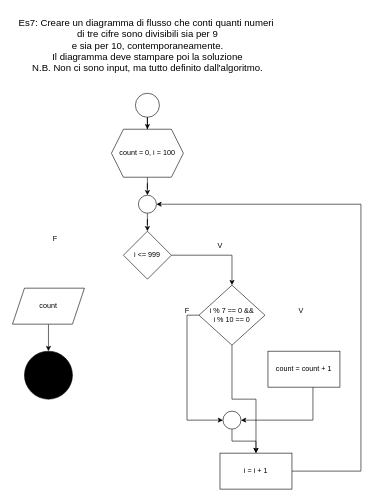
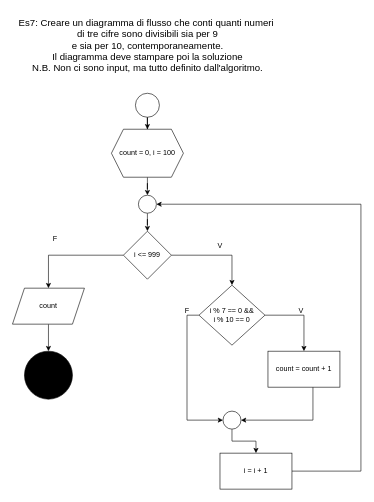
  <mxCell id="0" />
  <mxCell id="1" parent="0" />
  <mxCell id="2" value="&lt;font&gt;Es7: Creare un diagramma di flusso che conti quanti numeri&amp;nbsp;&lt;/font&gt;&lt;div&gt;&lt;font&gt;di tre cifre sono divisibili sia per 9&lt;br&gt;&lt;/font&gt;&lt;div&gt;&lt;font&gt;e sia per 10, contemporaneamente.&lt;/font&gt;&lt;/div&gt;&lt;/div&gt;&lt;div&gt;Il diagramma deve stampare poi la soluzione&lt;/div&gt;&lt;div&gt;N.B. Non ci sono input, ma tutto definito dall'algoritmo.&lt;/div&gt;" style="text;html=1;align=center;verticalAlign=middle;resizable=0;points=[];autosize=1;strokeColor=none;fillColor=none;fontSize=16;" vertex="1" parent="1"><mxGeometry x="20" y="20" width="450" height="110" as="geometry" /></mxCell>
  <mxCell id="3" value="" style="edgeStyle=orthogonalEdgeStyle;rounded=0;orthogonalLoop=1;jettySize=auto;html=1;" edge="1" parent="1" source="4" target="6"><mxGeometry relative="1" as="geometry" /></mxCell>
  <mxCell id="4" value="" style="ellipse;whiteSpace=wrap;html=1;aspect=fixed;" vertex="1" parent="1"><mxGeometry x="225" y="155" width="40" height="40" as="geometry" /></mxCell>
  <mxCell id="5" value="" style="edgeStyle=orthogonalEdgeStyle;rounded=0;orthogonalLoop=1;jettySize=auto;html=1;" edge="1" parent="1" source="6" target="8"><mxGeometry relative="1" as="geometry" /></mxCell>
  <mxCell id="6" value="count = 0, i = 100" style="shape=hexagon;perimeter=hexagonPerimeter2;whiteSpace=wrap;html=1;fixedSize=1;" vertex="1" parent="1"><mxGeometry x="185" y="215" width="120" height="80" as="geometry" /></mxCell>
  <mxCell id="7" value="" style="edgeStyle=orthogonalEdgeStyle;rounded=0;orthogonalLoop=1;jettySize=auto;html=1;" edge="1" parent="1" source="8" target="11"><mxGeometry relative="1" as="geometry" /></mxCell>
  <mxCell id="8" value="" style="ellipse;whiteSpace=wrap;html=1;aspect=fixed;" vertex="1" parent="1"><mxGeometry x="230" y="325" width="30" height="30" as="geometry" /></mxCell>
  <mxCell id="9" value="" style="edgeStyle=orthogonalEdgeStyle;rounded=0;orthogonalLoop=1;jettySize=auto;html=1;" edge="1" parent="1" source="11" target="14"><mxGeometry relative="1" as="geometry" /></mxCell>
+ <mxCell id="10" value="" style="edgeStyle=orthogonalEdgeStyle;rounded=0;orthogonalLoop=1;jettySize=auto;html=1;" edge="1" parent="1" source="11" target="23"><mxGeometry relative="1" as="geometry" /></mxCell>
  <mxCell id="11" value="i &amp;lt;= 999" style="rhombus;whiteSpace=wrap;html=1;" vertex="1" parent="1"><mxGeometry x="205" y="385" width="80" height="80" as="geometry" /></mxCell>
- <mxCell id="12" value="" style="edgeStyle=orthogonalEdgeStyle;rounded=0;orthogonalLoop=1;jettySize=auto;html=1;" edge="1" parent="1" source="14" target="27"><mxGeometry relative="1" as="geometry" /></mxCell>
+ <mxCell id="12" value="" style="edgeStyle=orthogonalEdgeStyle;rounded=0;orthogonalLoop=1;jettySize=auto;html=1;" edge="1" parent="1" source="14" target="17"><mxGeometry relative="1" as="geometry" /></mxCell>
  <mxCell id="13" style="edgeStyle=orthogonalEdgeStyle;rounded=0;orthogonalLoop=1;jettySize=auto;html=1;entryX=0;entryY=0.5;entryDx=0;entryDy=0;" edge="1" parent="1" source="14" target="19"><mxGeometry relative="1" as="geometry"><Array as="points"><mxPoint x="311" y="525" /><mxPoint x="311" y="700" /></Array></mxGeometry></mxCell>
  <mxCell id="14" value="i % 7 == 0 &amp;amp;&amp;amp;&lt;div&gt;i % 10 == 0&lt;/div&gt;" style="rhombus;whiteSpace=wrap;html=1;" vertex="1" parent="1"><mxGeometry x="331" y="475" width="110" height="100" as="geometry" /></mxCell>
  <mxCell id="15" value="V" style="text;html=1;align=center;verticalAlign=middle;resizable=0;points=[];autosize=1;strokeColor=none;fillColor=none;" vertex="1" parent="1"><mxGeometry x="351" y="395" width="30" height="30" as="geometry" /></mxCell>
  <mxCell id="16" style="edgeStyle=orthogonalEdgeStyle;rounded=0;orthogonalLoop=1;jettySize=auto;html=1;entryX=1;entryY=0.5;entryDx=0;entryDy=0;" edge="1" parent="1" source="17" target="19"><mxGeometry relative="1" as="geometry"><Array as="points"><mxPoint x="521" y="700" /></Array></mxGeometry></mxCell>
  <mxCell id="17" value="count = count + 1" style="whiteSpace=wrap;html=1;" vertex="1" parent="1"><mxGeometry x="446" y="585" width="120" height="60" as="geometry" /></mxCell>
  <mxCell id="18" value="" style="edgeStyle=orthogonalEdgeStyle;rounded=0;orthogonalLoop=1;jettySize=auto;html=1;" edge="1" parent="1" source="19" target="27"><mxGeometry relative="1" as="geometry" /></mxCell>
  <mxCell id="19" value="" style="ellipse;whiteSpace=wrap;html=1;aspect=fixed;" vertex="1" parent="1"><mxGeometry x="371" y="685" width="30" height="30" as="geometry" /></mxCell>
  <mxCell id="20" value="V" style="text;html=1;align=center;verticalAlign=middle;resizable=0;points=[];autosize=1;strokeColor=none;fillColor=none;" vertex="1" parent="1"><mxGeometry x="486" y="503" width="30" height="30" as="geometry" /></mxCell>
  <mxCell id="21" value="F" style="text;html=1;align=center;verticalAlign=middle;resizable=0;points=[];autosize=1;strokeColor=none;fillColor=none;" vertex="1" parent="1"><mxGeometry x="296" y="503" width="30" height="30" as="geometry" /></mxCell>
  <mxCell id="22" value="" style="edgeStyle=orthogonalEdgeStyle;rounded=0;orthogonalLoop=1;jettySize=auto;html=1;" edge="1" parent="1" source="23" target="25"><mxGeometry relative="1" as="geometry" /></mxCell>
  <mxCell id="23" value="count" style="shape=parallelogram;perimeter=parallelogramPerimeter;whiteSpace=wrap;html=1;fixedSize=1;" vertex="1" parent="1"><mxGeometry x="20" y="480" width="120" height="60" as="geometry" /></mxCell>
  <mxCell id="24" value="F" style="text;html=1;align=center;verticalAlign=middle;resizable=0;points=[];autosize=1;strokeColor=none;fillColor=none;" vertex="1" parent="1"><mxGeometry x="76" y="383" width="30" height="30" as="geometry" /></mxCell>
  <mxCell id="25" value="" style="ellipse;whiteSpace=wrap;html=1;fillColor=#000000;" vertex="1" parent="1"><mxGeometry x="40" y="585" width="80" height="80" as="geometry" /></mxCell>
  <mxCell id="26" style="edgeStyle=orthogonalEdgeStyle;rounded=0;orthogonalLoop=1;jettySize=auto;html=1;entryX=1;entryY=0.5;entryDx=0;entryDy=0;" edge="1" parent="1" source="27" target="8"><mxGeometry relative="1" as="geometry"><Array as="points"><mxPoint x="601" y="785" /><mxPoint x="601" y="340" /></Array></mxGeometry></mxCell>
  <mxCell id="27" value="i = i + 1" style="whiteSpace=wrap;html=1;" vertex="1" parent="1"><mxGeometry x="366" y="755" width="120" height="60" as="geometry" /></mxCell>
